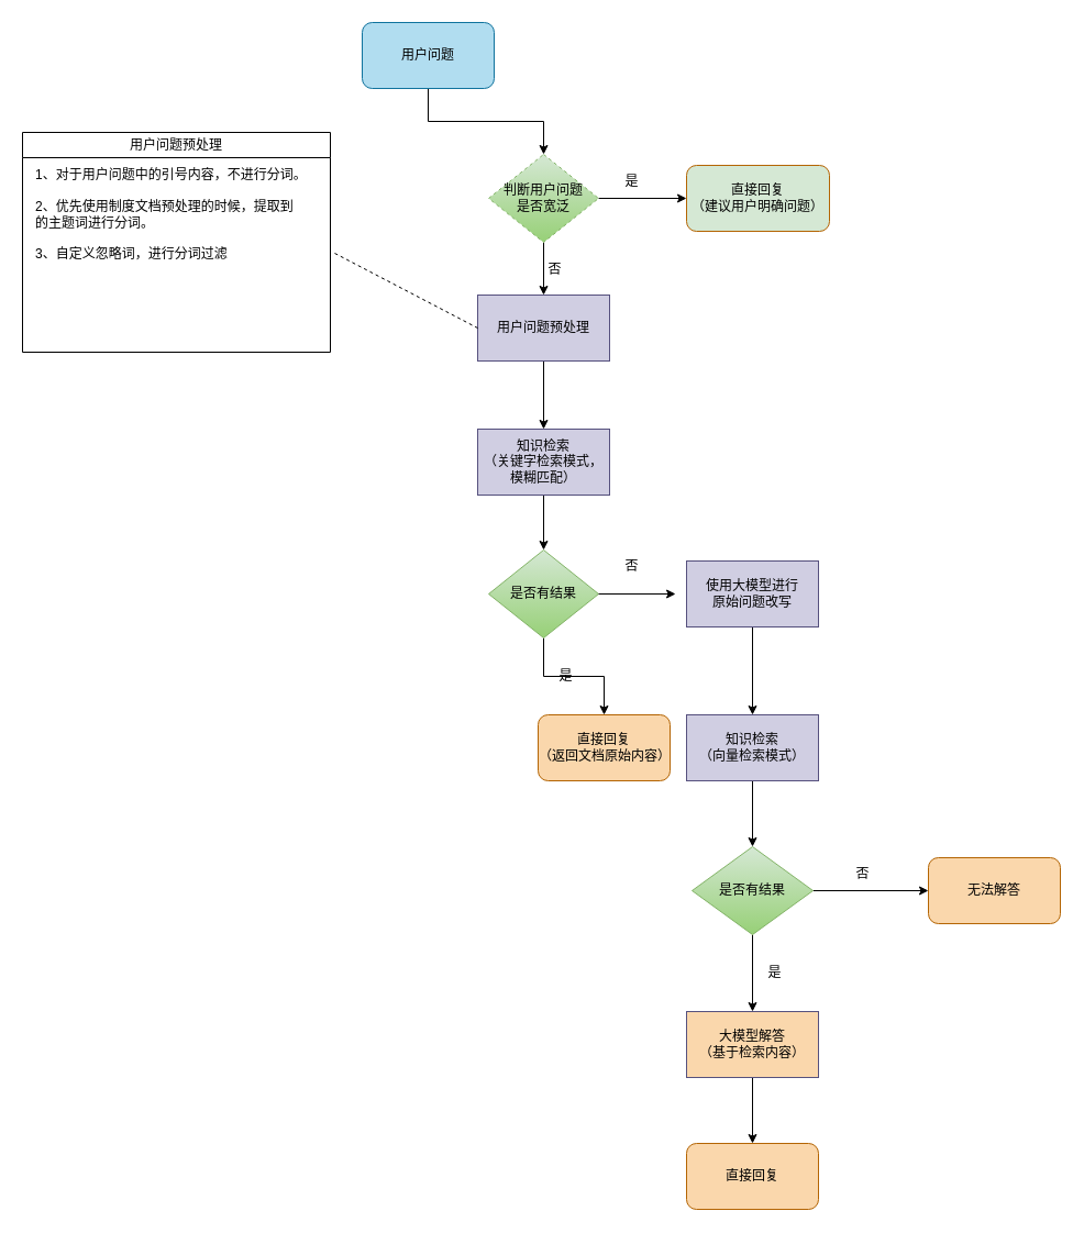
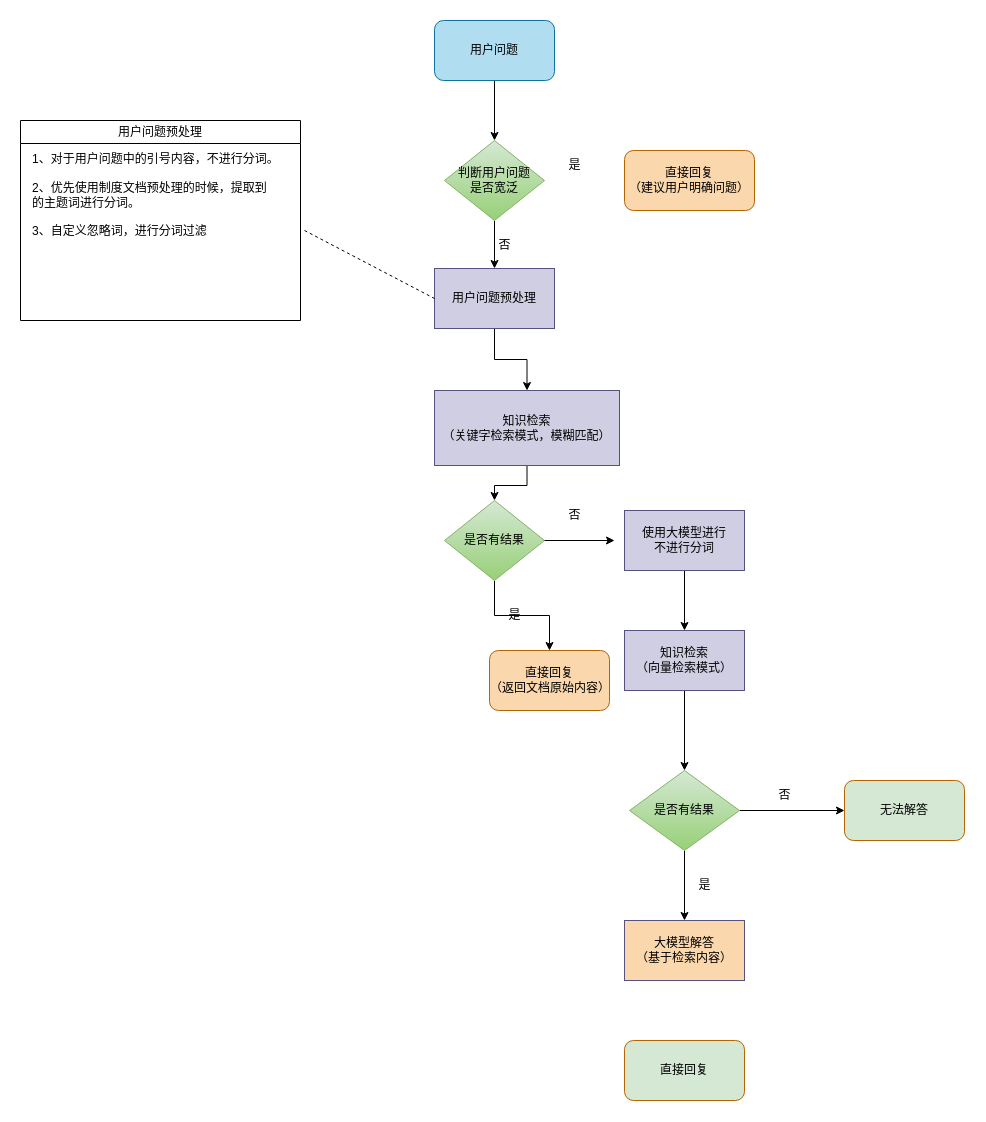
  <mxCell id="0" />
  <mxCell id="1" parent="0" />
  <mxCell id="2" style="edgeStyle=orthogonalEdgeStyle;rounded=0;orthogonalLoop=1;jettySize=auto;html=1;exitX=0.5;exitY=1;exitDx=0;exitDy=0;" edge="1" parent="1" source="3" target="7"><mxGeometry relative="1" as="geometry" /></mxCell>
  <mxCell id="3" value="用户问题预处理" style="rounded=0;whiteSpace=wrap;html=1;fillColor=#d0cee2;strokeColor=#56517e;" parent="1" vertex="1"><mxGeometry x="434" y="268" width="120" height="60" as="geometry" /></mxCell>
  <mxCell id="4" style="edgeStyle=orthogonalEdgeStyle;rounded=0;orthogonalLoop=1;jettySize=auto;html=1;" edge="1" parent="1" source="5" target="29"><mxGeometry relative="1" as="geometry" /></mxCell>
- <mxCell id="5" value="用户问题" style="rounded=1;whiteSpace=wrap;html=1;fillColor=#b1ddf0;strokeColor=#10739e;" vertex="1" parent="1"><mxGeometry x="329" y="20" width="120" height="60" as="geometry" /></mxCell>
+ <mxCell id="5" value="用户问题" style="rounded=1;whiteSpace=wrap;html=1;fillColor=#b1ddf0;strokeColor=#10739e;" vertex="1" parent="1"><mxGeometry x="434" y="20" width="120" height="60" as="geometry" /></mxCell>
  <mxCell id="6" style="edgeStyle=orthogonalEdgeStyle;rounded=0;orthogonalLoop=1;jettySize=auto;html=1;exitX=0.5;exitY=1;exitDx=0;exitDy=0;" edge="1" parent="1" source="7" target="9"><mxGeometry relative="1" as="geometry" /></mxCell>
- <mxCell id="7" value="知识检索&lt;br&gt;（关键字检索模式，模糊匹配）" style="rounded=0;whiteSpace=wrap;html=1;fillColor=#d0cee2;strokeColor=#56517e;" vertex="1" parent="1"><mxGeometry x="434" y="390" width="120" height="60" as="geometry" /></mxCell>
+ <mxCell id="7" value="知识检索&lt;br&gt;（关键字检索模式，模糊匹配）" style="rounded=0;whiteSpace=wrap;html=1;fillColor=#d0cee2;strokeColor=#56517e;" vertex="1" parent="1"><mxGeometry x="434" y="390" width="185" height="75" as="geometry" /></mxCell>
  <mxCell id="8" style="edgeStyle=orthogonalEdgeStyle;rounded=0;orthogonalLoop=1;jettySize=auto;html=1;exitX=0.5;exitY=1;exitDx=0;exitDy=0;entryX=0.5;entryY=0;entryDx=0;entryDy=0;" edge="1" parent="1" source="9" target="14"><mxGeometry relative="1" as="geometry" /></mxCell>
  <mxCell id="9" value="是否有结果" style="rhombus;whiteSpace=wrap;html=1;fillColor=#d5e8d4;gradientColor=#97d077;strokeColor=#82b366;" vertex="1" parent="1"><mxGeometry x="444" y="500" width="100" height="80" as="geometry" /></mxCell>
  <mxCell id="10" style="edgeStyle=orthogonalEdgeStyle;rounded=0;orthogonalLoop=1;jettySize=auto;html=1;exitX=0.5;exitY=1;exitDx=0;exitDy=0;" edge="1" parent="1" source="11" target="17"><mxGeometry relative="1" as="geometry" /></mxCell>
- <mxCell id="11" value="使用大模型进行&lt;br&gt;原始问题改写" style="rounded=0;whiteSpace=wrap;html=1;fillColor=#d0cee2;strokeColor=#56517e;" vertex="1" parent="1"><mxGeometry x="624" y="510" width="120" height="60" as="geometry" /></mxCell>
+ <mxCell id="11" value="使用大模型进行&lt;br&gt;不进行分词" style="rounded=0;whiteSpace=wrap;html=1;fillColor=#d0cee2;strokeColor=#56517e;" vertex="1" parent="1"><mxGeometry x="624" y="510" width="120" height="60" as="geometry" /></mxCell>
  <mxCell id="12" style="edgeStyle=orthogonalEdgeStyle;rounded=0;orthogonalLoop=1;jettySize=auto;html=1;exitX=1;exitY=0.5;exitDx=0;exitDy=0;entryX=-0.083;entryY=0.5;entryDx=0;entryDy=0;entryPerimeter=0;" edge="1" parent="1" source="9" target="11"><mxGeometry relative="1" as="geometry" /></mxCell>
  <mxCell id="13" value="否" style="text;html=1;align=center;verticalAlign=middle;resizable=0;points=[];autosize=1;strokeColor=none;fillColor=none;" vertex="1" parent="1"><mxGeometry x="554" y="500" width="40" height="30" as="geometry" /></mxCell>
  <mxCell id="14" value="直接回复&lt;br&gt;（返回文档原始内容）" style="rounded=1;whiteSpace=wrap;html=1;fillColor=#fad7ac;strokeColor=#b46504;" vertex="1" parent="1"><mxGeometry x="489" y="650" width="120" height="60" as="geometry" /></mxCell>
  <mxCell id="15" value="是" style="text;html=1;align=center;verticalAlign=middle;resizable=0;points=[];autosize=1;strokeColor=none;fillColor=none;" vertex="1" parent="1"><mxGeometry x="494" y="600" width="40" height="30" as="geometry" /></mxCell>
  <mxCell id="16" style="edgeStyle=orthogonalEdgeStyle;rounded=0;orthogonalLoop=1;jettySize=auto;html=1;exitX=0.5;exitY=1;exitDx=0;exitDy=0;entryX=0.5;entryY=0;entryDx=0;entryDy=0;" edge="1" parent="1" source="17" target="20"><mxGeometry relative="1" as="geometry" /></mxCell>
- <mxCell id="17" value="知识检索&lt;br&gt;（向量检索模式）" style="rounded=0;whiteSpace=wrap;html=1;fillColor=#d0cee2;strokeColor=#56517e;" vertex="1" parent="1"><mxGeometry x="624" y="650" width="120" height="60" as="geometry" /></mxCell>
+ <mxCell id="17" value="知识检索&lt;br&gt;（向量检索模式）" style="rounded=0;whiteSpace=wrap;html=1;fillColor=#d0cee2;strokeColor=#56517e;" vertex="1" parent="1"><mxGeometry x="624" y="630" width="120" height="60" as="geometry" /></mxCell>
  <mxCell id="18" value="" style="edgeStyle=orthogonalEdgeStyle;rounded=0;orthogonalLoop=1;jettySize=auto;html=1;" edge="1" parent="1" source="20" target="22"><mxGeometry relative="1" as="geometry" /></mxCell>
  <mxCell id="19" value="" style="edgeStyle=orthogonalEdgeStyle;rounded=0;orthogonalLoop=1;jettySize=auto;html=1;" edge="1" parent="1" source="20" target="23"><mxGeometry relative="1" as="geometry" /></mxCell>
  <mxCell id="20" value="是否有结果" style="rhombus;whiteSpace=wrap;html=1;fillColor=#d5e8d4;gradientColor=#97d077;strokeColor=#82b366;" vertex="1" parent="1"><mxGeometry x="629" y="770" width="110" height="80" as="geometry" /></mxCell>
- <mxCell id="21" value="" style="edgeStyle=orthogonalEdgeStyle;rounded=0;orthogonalLoop=1;jettySize=auto;html=1;" edge="1" parent="1" source="22" target="26"><mxGeometry relative="1" as="geometry" /></mxCell>
  <mxCell id="22" value="大模型解答&lt;br&gt;（基于检索内容）" style="rounded=0;whiteSpace=wrap;html=1;fillColor=#fad7ac;strokeColor=#56517e;" vertex="1" parent="1"><mxGeometry x="624" y="920" width="120" height="60" as="geometry" /></mxCell>
- <mxCell id="23" value="无法解答" style="rounded=1;whiteSpace=wrap;html=1;fillColor=#fad7ac;strokeColor=#b46504;" vertex="1" parent="1"><mxGeometry x="844" y="780" width="120" height="60" as="geometry" /></mxCell>
+ <mxCell id="23" value="无法解答" style="rounded=1;whiteSpace=wrap;html=1;fillColor=#d5e8d4;strokeColor=#b46504;" vertex="1" parent="1"><mxGeometry x="844" y="780" width="120" height="60" as="geometry" /></mxCell>
  <mxCell id="24" value="是" style="text;html=1;align=center;verticalAlign=middle;resizable=0;points=[];autosize=1;strokeColor=none;fillColor=none;" vertex="1" parent="1"><mxGeometry x="684" y="870" width="40" height="30" as="geometry" /></mxCell>
  <mxCell id="25" value="否" style="text;html=1;align=center;verticalAlign=middle;resizable=0;points=[];autosize=1;strokeColor=none;fillColor=none;" vertex="1" parent="1"><mxGeometry x="764" y="780" width="40" height="30" as="geometry" /></mxCell>
- <mxCell id="26" value="直接回复" style="rounded=1;whiteSpace=wrap;html=1;fillColor=#fad7ac;strokeColor=#b46504;" vertex="1" parent="1"><mxGeometry x="624" y="1040" width="120" height="60" as="geometry" /></mxCell>
+ <mxCell id="26" value="直接回复" style="rounded=1;whiteSpace=wrap;html=1;fillColor=#d5e8d4;strokeColor=#b46504;" vertex="1" parent="1"><mxGeometry x="624" y="1040" width="120" height="60" as="geometry" /></mxCell>
  <mxCell id="27" value="" style="edgeStyle=orthogonalEdgeStyle;rounded=0;orthogonalLoop=1;jettySize=auto;html=1;" edge="1" parent="1" source="29" target="3"><mxGeometry relative="1" as="geometry" /></mxCell>
- <mxCell id="28" value="" style="edgeStyle=orthogonalEdgeStyle;rounded=0;orthogonalLoop=1;jettySize=auto;html=1;" edge="1" parent="1" source="29" target="31"><mxGeometry relative="1" as="geometry" /></mxCell>
- <mxCell id="29" value="判断用户问题&lt;br&gt;是否宽泛" style="rhombus;whiteSpace=wrap;html=1;fillColor=#d5e8d4;gradientColor=#97d077;strokeColor=#82b366;dashed=1;" vertex="1" parent="1"><mxGeometry x="444" y="140" width="100" height="80" as="geometry" /></mxCell>
+ <mxCell id="29" value="判断用户问题&lt;br&gt;是否宽泛" style="rhombus;whiteSpace=wrap;html=1;fillColor=#d5e8d4;gradientColor=#97d077;strokeColor=#82b366;" vertex="1" parent="1"><mxGeometry x="444" y="140" width="100" height="80" as="geometry" /></mxCell>
  <mxCell id="30" value="否" style="text;html=1;align=center;verticalAlign=middle;resizable=0;points=[];autosize=1;strokeColor=none;fillColor=none;" vertex="1" parent="1"><mxGeometry x="484" y="230" width="40" height="30" as="geometry" /></mxCell>
- <mxCell id="31" value="直接回复&lt;br&gt;（建议用户明确问题）" style="rounded=1;whiteSpace=wrap;html=1;fillColor=#d5e8d4;strokeColor=#b46504;" vertex="1" parent="1"><mxGeometry x="624" y="150" width="130" height="60" as="geometry" /></mxCell>
+ <mxCell id="31" value="直接回复&lt;br&gt;（建议用户明确问题）" style="rounded=1;whiteSpace=wrap;html=1;fillColor=#fad7ac;strokeColor=#b46504;" vertex="1" parent="1"><mxGeometry x="624" y="150" width="130" height="60" as="geometry" /></mxCell>
  <mxCell id="32" value="是" style="text;html=1;align=center;verticalAlign=middle;resizable=0;points=[];autosize=1;strokeColor=none;fillColor=none;" vertex="1" parent="1"><mxGeometry x="554" y="150" width="40" height="30" as="geometry" /></mxCell>
  <mxCell id="33" value="&lt;span style=&quot;font-weight: 400;&quot;&gt;用户问题预处理&lt;/span&gt;" style="swimlane;whiteSpace=wrap;html=1;fillColor=none;" vertex="1" parent="1"><mxGeometry x="20" y="120" width="280" height="200" as="geometry" /></mxCell>
  <mxCell id="34" value="&lt;div style=&quot;&quot;&gt;&lt;span style=&quot;background-color: transparent; color: light-dark(rgb(0, 0, 0), rgb(255, 255, 255));&quot;&gt;1、&lt;/span&gt;&lt;span style=&quot;background-color: transparent;&quot;&gt;对于用户问题中的引号内容，不进行分词。&lt;br&gt;&lt;br&gt;&lt;/span&gt;&lt;/div&gt;&lt;div&gt;&lt;div style=&quot;&quot;&gt;&lt;span style=&quot;background-color: transparent; color: light-dark(rgb(0, 0, 0), rgb(255, 255, 255));&quot;&gt;2、&lt;/span&gt;&lt;span style=&quot;background-color: transparent; color: light-dark(rgb(0, 0, 0), rgb(255, 255, 255));&quot;&gt;优先使用制度文档预处理的时候，&lt;/span&gt;&lt;span style=&quot;background-color: transparent; color: light-dark(rgb(0, 0, 0), rgb(255, 255, 255));&quot;&gt;提取到&lt;br&gt;的主题词进行分词。&lt;/span&gt;&lt;/div&gt;&lt;div style=&quot;&quot;&gt;&lt;span style=&quot;background-color: transparent; color: light-dark(rgb(0, 0, 0), rgb(255, 255, 255));&quot;&gt;&lt;br&gt;&lt;/span&gt;&lt;/div&gt;3、自定义忽略词，进行分词过滤&lt;/div&gt;" style="text;html=1;align=left;verticalAlign=middle;resizable=0;points=[];autosize=1;strokeColor=none;fillColor=none;" vertex="1" parent="33"><mxGeometry x="10" y="25" width="270" height="100" as="geometry" /></mxCell>
  <mxCell id="35" value="" style="endArrow=none;dashed=1;html=1;rounded=0;entryX=0;entryY=0.5;entryDx=0;entryDy=0;" edge="1" parent="1" target="3"><mxGeometry width="50" height="50" relative="1" as="geometry"><mxPoint x="304" y="230" as="sourcePoint" /><mxPoint x="354" y="180" as="targetPoint" /></mxGeometry></mxCell>
